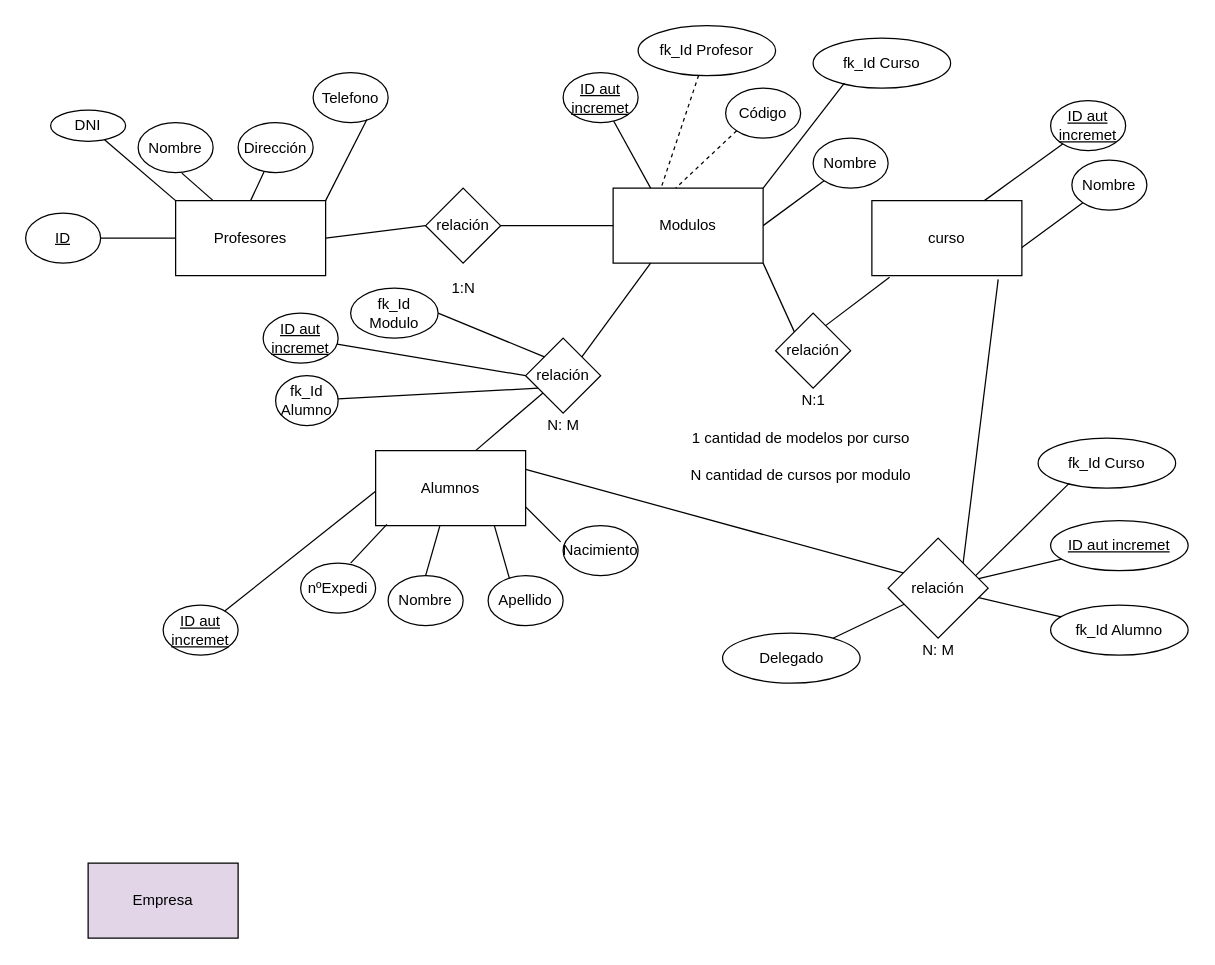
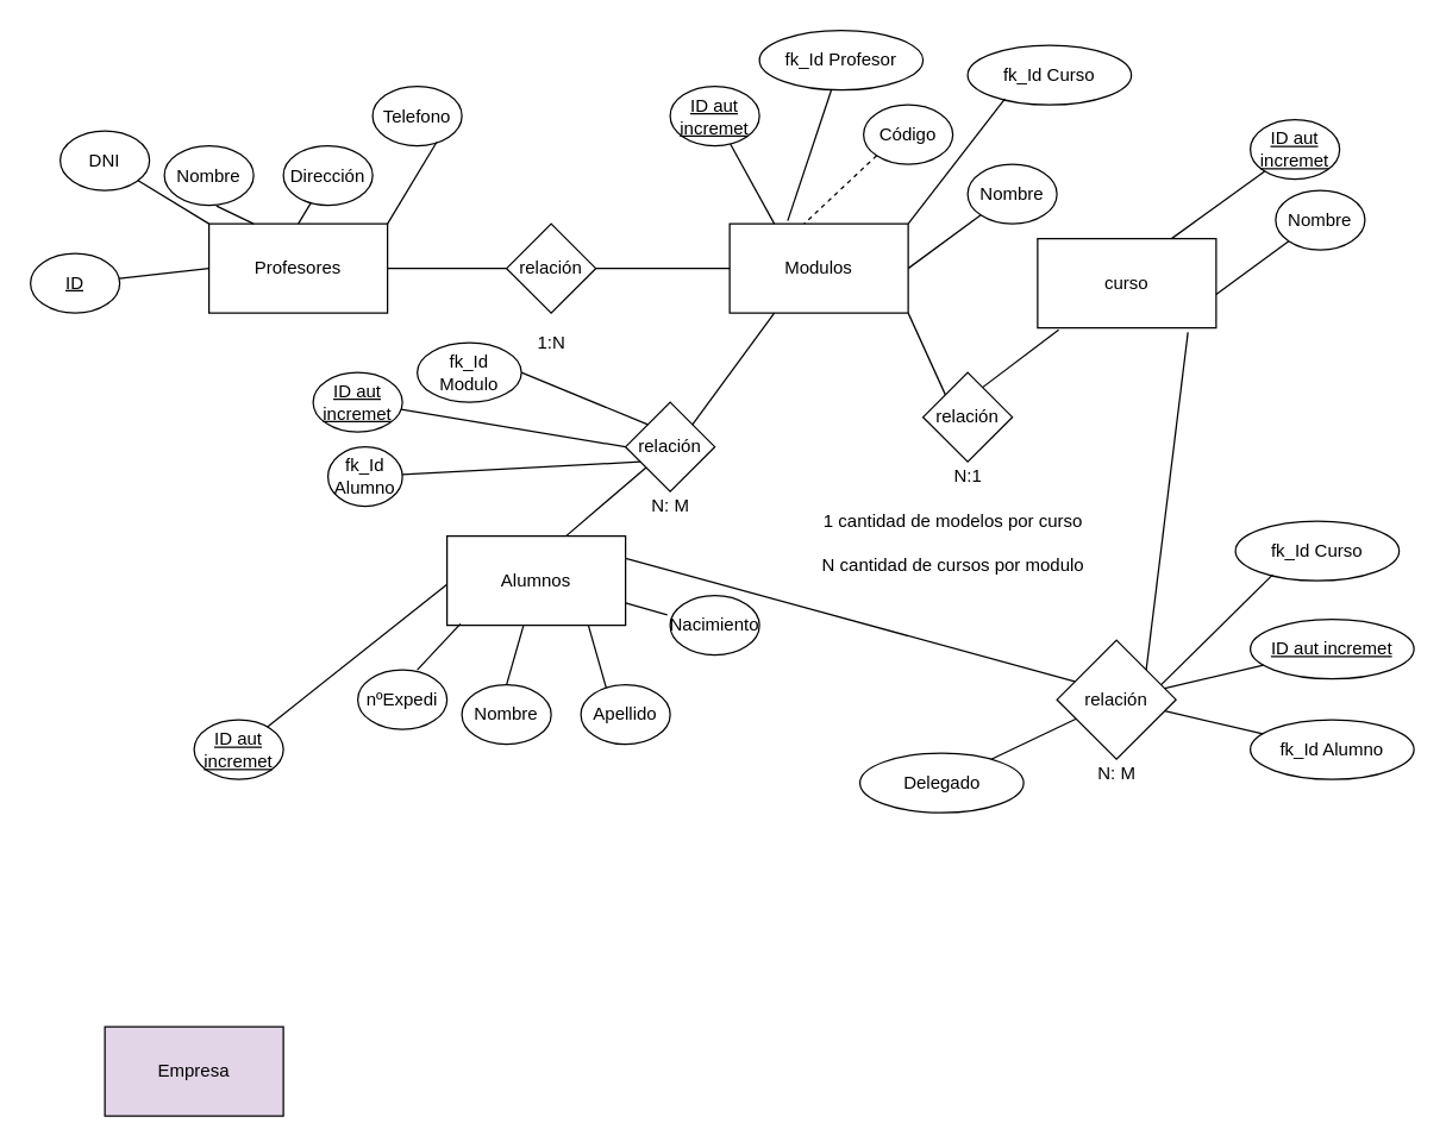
  <mxCell id="0" />
  <mxCell id="1" parent="0" />
- <mxCell id="2" value="Profesores" style="rounded=0;whiteSpace=wrap;html=1;" parent="1" vertex="1"><mxGeometry x="140" y="160" width="120" height="60" as="geometry" /></mxCell>
+ <mxCell id="2" value="Profesores" style="rounded=0;whiteSpace=wrap;html=1;" parent="1" vertex="1"><mxGeometry x="140" y="150" width="120" height="60" as="geometry" /></mxCell>
  <mxCell id="3" value="Modulos" style="rounded=0;whiteSpace=wrap;html=1;" parent="1" vertex="1"><mxGeometry x="490" y="150" width="120" height="60" as="geometry" /></mxCell>
  <mxCell id="4" value="Alumnos" style="rounded=0;whiteSpace=wrap;html=1;" parent="1" vertex="1"><mxGeometry x="300" y="360" width="120" height="60" as="geometry" /></mxCell>
  <mxCell id="5" value="relación" style="rhombus;whiteSpace=wrap;html=1;" parent="1" vertex="1"><mxGeometry x="340" y="150" width="60" height="60" as="geometry" /></mxCell>
  <mxCell id="6" value="" style="endArrow=none;html=1;rounded=0;exitX=1;exitY=0.5;exitDx=0;exitDy=0;entryX=0;entryY=0.5;entryDx=0;entryDy=0;" parent="1" source="2" target="5" edge="1"><mxGeometry width="50" height="50" relative="1" as="geometry"><mxPoint x="260" y="240" as="sourcePoint" /><mxPoint x="430" y="310" as="targetPoint" /></mxGeometry></mxCell>
  <mxCell id="7" value="" style="endArrow=none;html=1;rounded=0;exitX=1;exitY=0.5;exitDx=0;exitDy=0;entryX=0;entryY=0.5;entryDx=0;entryDy=0;" parent="1" source="5" target="3" edge="1"><mxGeometry width="50" height="50" relative="1" as="geometry"><mxPoint x="404" y="179.5" as="sourcePoint" /><mxPoint x="484" y="179.5" as="targetPoint" /></mxGeometry></mxCell>
  <mxCell id="8" value="relación" style="rhombus;whiteSpace=wrap;html=1;" parent="1" vertex="1"><mxGeometry x="420" y="270" width="60" height="60" as="geometry" /></mxCell>
  <mxCell id="9" value="" style="endArrow=none;html=1;rounded=0;" parent="1" target="8" edge="1"><mxGeometry width="50" height="50" relative="1" as="geometry"><mxPoint x="380" y="360" as="sourcePoint" /><mxPoint x="430" y="310" as="targetPoint" /></mxGeometry></mxCell>
  <mxCell id="10" value="" style="endArrow=none;html=1;rounded=0;entryX=0.25;entryY=1;entryDx=0;entryDy=0;exitX=1;exitY=0;exitDx=0;exitDy=0;" parent="1" source="8" target="3" edge="1"><mxGeometry width="50" height="50" relative="1" as="geometry"><mxPoint x="480" y="280" as="sourcePoint" /><mxPoint x="530" y="230" as="targetPoint" /></mxGeometry></mxCell>
  <mxCell id="11" value="nºExpedi" style="ellipse;whiteSpace=wrap;html=1;" parent="1" vertex="1"><mxGeometry x="240" y="450" width="60" height="40" as="geometry" /></mxCell>
  <mxCell id="12" value="Nombre" style="ellipse;whiteSpace=wrap;html=1;" parent="1" vertex="1"><mxGeometry x="310" y="460" width="60" height="40" as="geometry" /></mxCell>
  <mxCell id="13" value="Apellido" style="ellipse;whiteSpace=wrap;html=1;" parent="1" vertex="1"><mxGeometry x="390" y="460" width="60" height="40" as="geometry" /></mxCell>
- <mxCell id="14" value="Nacimiento" style="ellipse;whiteSpace=wrap;html=1;" parent="1" vertex="1"><mxGeometry x="450" y="420" width="60" height="40" as="geometry" /></mxCell>
+ <mxCell id="14" value="Nacimiento" style="ellipse;whiteSpace=wrap;html=1;" parent="1" vertex="1"><mxGeometry x="450" y="400" width="60" height="40" as="geometry" /></mxCell>
  <mxCell id="15" value="" style="endArrow=none;html=1;rounded=0;entryX=0.075;entryY=0.983;entryDx=0;entryDy=0;entryPerimeter=0;" parent="1" target="4" edge="1"><mxGeometry width="50" height="50" relative="1" as="geometry"><mxPoint x="280" y="450" as="sourcePoint" /><mxPoint x="310" y="410" as="targetPoint" /></mxGeometry></mxCell>
  <mxCell id="16" value="" style="endArrow=none;html=1;rounded=0;exitX=0.5;exitY=0;exitDx=0;exitDy=0;" parent="1" source="12" target="4" edge="1"><mxGeometry width="50" height="50" relative="1" as="geometry"><mxPoint x="290" y="460" as="sourcePoint" /><mxPoint x="320" y="420" as="targetPoint" /></mxGeometry></mxCell>
  <mxCell id="17" value="" style="endArrow=none;html=1;rounded=0;exitX=0.283;exitY=0.05;exitDx=0;exitDy=0;exitPerimeter=0;" parent="1" source="13" edge="1"><mxGeometry width="50" height="50" relative="1" as="geometry"><mxPoint x="345" y="470" as="sourcePoint" /><mxPoint x="395" y="420" as="targetPoint" /></mxGeometry></mxCell>
  <mxCell id="18" value="" style="endArrow=none;html=1;rounded=0;exitX=-0.033;exitY=0.325;exitDx=0;exitDy=0;exitPerimeter=0;entryX=1;entryY=0.75;entryDx=0;entryDy=0;" parent="1" source="14" target="4" edge="1"><mxGeometry width="50" height="50" relative="1" as="geometry"><mxPoint x="416.98" y="472" as="sourcePoint" /><mxPoint x="405" y="430" as="targetPoint" /></mxGeometry></mxCell>
  <mxCell id="19" value="Nombre" style="ellipse;whiteSpace=wrap;html=1;" parent="1" vertex="1"><mxGeometry x="650" y="110" width="60" height="40" as="geometry" /></mxCell>
  <mxCell id="20" value="Código" style="ellipse;whiteSpace=wrap;html=1;" parent="1" vertex="1"><mxGeometry x="580" y="70" width="60" height="40" as="geometry" /></mxCell>
  <mxCell id="21" value="" style="endArrow=none;html=1;rounded=0;exitX=0;exitY=1;exitDx=0;exitDy=0;entryX=1;entryY=0.5;entryDx=0;entryDy=0;" parent="1" source="19" target="3" edge="1"><mxGeometry width="50" height="50" relative="1" as="geometry"><mxPoint x="605" y="120" as="sourcePoint" /><mxPoint x="655" y="70" as="targetPoint" /></mxGeometry></mxCell>
  <mxCell id="22" value="" style="endArrow=none;html=1;rounded=0;exitX=0;exitY=1;exitDx=0;exitDy=0;entryX=0.417;entryY=0;entryDx=0;entryDy=0;entryPerimeter=0;dashed=1;" parent="1" source="20" target="3" edge="1"><mxGeometry width="50" height="50" relative="1" as="geometry"><mxPoint x="516.98" y="97" as="sourcePoint" /><mxPoint x="520" y="30" as="targetPoint" /></mxGeometry></mxCell>
- <mxCell id="23" value="DNI" style="ellipse;whiteSpace=wrap;html=1;" parent="1" vertex="1"><mxGeometry x="40" y="87.5" width="60" height="25" as="geometry" /></mxCell>
+ <mxCell id="23" value="DNI" style="ellipse;whiteSpace=wrap;html=1;" parent="1" vertex="1"><mxGeometry x="40" y="87.5" width="60" height="40" as="geometry" /></mxCell>
  <mxCell id="24" value="Nombre" style="ellipse;whiteSpace=wrap;html=1;" parent="1" vertex="1"><mxGeometry x="110" y="97.5" width="60" height="40" as="geometry" /></mxCell>
  <mxCell id="25" value="Dirección" style="ellipse;whiteSpace=wrap;html=1;" parent="1" vertex="1"><mxGeometry x="190" y="97.5" width="60" height="40" as="geometry" /></mxCell>
  <mxCell id="26" value="Telefono" style="ellipse;whiteSpace=wrap;html=1;" parent="1" vertex="1"><mxGeometry x="250" y="57.5" width="60" height="40" as="geometry" /></mxCell>
  <mxCell id="27" value="" style="endArrow=none;html=1;rounded=0;entryX=0;entryY=0;entryDx=0;entryDy=0;" parent="1" source="23" target="2" edge="1"><mxGeometry width="50" height="50" relative="1" as="geometry"><mxPoint x="70" y="130" as="sourcePoint" /><mxPoint x="109" y="56.48" as="targetPoint" /></mxGeometry></mxCell>
  <mxCell id="28" value="" style="endArrow=none;html=1;rounded=0;entryX=0.25;entryY=0;entryDx=0;entryDy=0;exitX=0.583;exitY=1.013;exitDx=0;exitDy=0;exitPerimeter=0;" parent="1" source="24" target="2" edge="1"><mxGeometry width="50" height="50" relative="1" as="geometry"><mxPoint x="160" y="130" as="sourcePoint" /><mxPoint x="151.429" y="57.5" as="targetPoint" /></mxGeometry></mxCell>
  <mxCell id="29" value="" style="endArrow=none;html=1;rounded=0;entryX=0.5;entryY=0;entryDx=0;entryDy=0;" parent="1" source="25" target="2" edge="1"><mxGeometry width="50" height="50" relative="1" as="geometry"><mxPoint x="145" y="107.5" as="sourcePoint" /><mxPoint x="195" y="57.5" as="targetPoint" /></mxGeometry></mxCell>
  <mxCell id="30" value="" style="endArrow=none;html=1;rounded=0;exitX=0.717;exitY=0.941;exitDx=0;exitDy=0;exitPerimeter=0;entryX=1;entryY=0;entryDx=0;entryDy=0;" parent="1" source="26" target="2" edge="1"><mxGeometry width="50" height="50" relative="1" as="geometry"><mxPoint x="216.98" y="109.5" as="sourcePoint" /><mxPoint x="220" y="42.5" as="targetPoint" /></mxGeometry></mxCell>
  <mxCell id="31" value="&lt;u&gt;ID&lt;/u&gt;" style="ellipse;whiteSpace=wrap;html=1;" parent="1" vertex="1"><mxGeometry x="20" y="170" width="60" height="40" as="geometry" /></mxCell>
  <mxCell id="32" value="" style="endArrow=none;html=1;rounded=0;entryX=0;entryY=0.5;entryDx=0;entryDy=0;" parent="1" source="31" target="2" edge="1"><mxGeometry width="50" height="50" relative="1" as="geometry"><mxPoint x="70" y="192.5" as="sourcePoint" /><mxPoint x="140" y="212.5" as="targetPoint" /></mxGeometry></mxCell>
  <mxCell id="33" value="curso" style="rounded=0;whiteSpace=wrap;html=1;" parent="1" vertex="1"><mxGeometry x="697" y="160" width="120" height="60" as="geometry" /></mxCell>
  <mxCell id="34" value="relación" style="rhombus;whiteSpace=wrap;html=1;" parent="1" vertex="1"><mxGeometry x="620" y="250" width="60" height="60" as="geometry" /></mxCell>
  <mxCell id="35" value="" style="endArrow=none;html=1;rounded=0;entryX=0;entryY=0;entryDx=0;entryDy=0;exitX=1;exitY=1;exitDx=0;exitDy=0;" parent="1" source="3" target="34" edge="1"><mxGeometry width="50" height="50" relative="1" as="geometry"><mxPoint x="360" y="320" as="sourcePoint" /><mxPoint x="410" y="270" as="targetPoint" /></mxGeometry></mxCell>
  <mxCell id="36" value="" style="endArrow=none;html=1;rounded=0;exitX=0.118;exitY=1.022;exitDx=0;exitDy=0;exitPerimeter=0;" parent="1" source="33" edge="1"><mxGeometry width="50" height="50" relative="1" as="geometry"><mxPoint x="620" y="220" as="sourcePoint" /><mxPoint x="660" y="260" as="targetPoint" /></mxGeometry></mxCell>
  <mxCell id="37" value="&lt;u&gt;ID aut incremet&lt;/u&gt;" style="ellipse;whiteSpace=wrap;html=1;" parent="1" vertex="1"><mxGeometry x="840" y="80" width="60" height="40" as="geometry" /></mxCell>
  <mxCell id="38" value="" style="endArrow=none;html=1;rounded=0;entryX=0.75;entryY=0;entryDx=0;entryDy=0;" parent="1" source="37" target="33" edge="1"><mxGeometry width="50" height="50" relative="1" as="geometry"><mxPoint x="800" y="282.5" as="sourcePoint" /><mxPoint x="870" y="270" as="targetPoint" /></mxGeometry></mxCell>
  <mxCell id="39" value="Nombre" style="ellipse;whiteSpace=wrap;html=1;" parent="1" vertex="1"><mxGeometry x="857" y="127.5" width="60" height="40" as="geometry" /></mxCell>
  <mxCell id="40" value="" style="endArrow=none;html=1;rounded=0;exitX=0;exitY=1;exitDx=0;exitDy=0;entryX=1;entryY=0.5;entryDx=0;entryDy=0;" parent="1" source="39" edge="1"><mxGeometry width="50" height="50" relative="1" as="geometry"><mxPoint x="812" y="137.5" as="sourcePoint" /><mxPoint x="817" y="197.5" as="targetPoint" /></mxGeometry></mxCell>
  <mxCell id="41" value="&lt;u&gt;ID aut incremet&lt;/u&gt;" style="ellipse;whiteSpace=wrap;html=1;" parent="1" vertex="1"><mxGeometry x="450" y="57.5" width="60" height="40" as="geometry" /></mxCell>
  <mxCell id="42" value="" style="endArrow=none;html=1;rounded=0;entryX=0.25;entryY=0;entryDx=0;entryDy=0;" parent="1" source="41" target="3" edge="1"><mxGeometry width="50" height="50" relative="1" as="geometry"><mxPoint x="500" y="80" as="sourcePoint" /><mxPoint x="570" y="67.5" as="targetPoint" /></mxGeometry></mxCell>
  <mxCell id="43" value="&lt;u&gt;ID aut incremet&lt;/u&gt;" style="ellipse;whiteSpace=wrap;html=1;" parent="1" vertex="1"><mxGeometry x="130" y="483.59" width="60" height="40" as="geometry" /></mxCell>
  <mxCell id="44" value="" style="endArrow=none;html=1;rounded=0;entryX=0.25;entryY=0;entryDx=0;entryDy=0;" parent="1" source="43" edge="1"><mxGeometry width="50" height="50" relative="1" as="geometry"><mxPoint x="280" y="322.5" as="sourcePoint" /><mxPoint x="300" y="392.5" as="targetPoint" /></mxGeometry></mxCell>
  <mxCell id="45" value="N:1" style="text;html=1;align=center;verticalAlign=middle;resizable=0;points=[];autosize=1;strokeColor=none;fillColor=none;" parent="1" vertex="1"><mxGeometry x="635" y="310" width="30" height="20" as="geometry" /></mxCell>
  <mxCell id="46" value="1 cantidad de modelos por curso" style="text;html=1;align=center;verticalAlign=middle;resizable=0;points=[];autosize=1;strokeColor=none;fillColor=none;" parent="1" vertex="1"><mxGeometry x="545" y="340" width="190" height="20" as="geometry" /></mxCell>
  <mxCell id="47" value="N cantidad de cursos por modulo" style="text;html=1;align=center;verticalAlign=middle;resizable=0;points=[];autosize=1;strokeColor=none;fillColor=none;" parent="1" vertex="1"><mxGeometry x="545" y="370" width="190" height="20" as="geometry" /></mxCell>
  <mxCell id="48" value="" style="endArrow=none;html=1;rounded=0;exitX=1;exitY=0.25;exitDx=0;exitDy=0;" parent="1" source="4" edge="1"><mxGeometry width="50" height="50" relative="1" as="geometry"><mxPoint x="480" y="350" as="sourcePoint" /><mxPoint x="730" y="460" as="targetPoint" /></mxGeometry></mxCell>
  <mxCell id="49" value="relación" style="rhombus;whiteSpace=wrap;html=1;" parent="1" vertex="1"><mxGeometry x="710" y="430" width="80" height="80" as="geometry" /></mxCell>
  <mxCell id="50" value="" style="endArrow=none;html=1;rounded=0;entryX=0.842;entryY=1.05;entryDx=0;entryDy=0;entryPerimeter=0;exitX=1;exitY=0;exitDx=0;exitDy=0;" parent="1" source="49" target="33" edge="1"><mxGeometry width="50" height="50" relative="1" as="geometry"><mxPoint x="480" y="350" as="sourcePoint" /><mxPoint x="530" y="300" as="targetPoint" /></mxGeometry></mxCell>
  <mxCell id="51" value="N: M" style="text;html=1;align=center;verticalAlign=middle;resizable=0;points=[];autosize=1;strokeColor=none;fillColor=none;" parent="1" vertex="1"><mxGeometry x="730" y="510" width="40" height="20" as="geometry" /></mxCell>
  <mxCell id="52" value="N: M" style="text;html=1;align=center;verticalAlign=middle;resizable=0;points=[];autosize=1;strokeColor=none;fillColor=none;" parent="1" vertex="1"><mxGeometry x="430" y="330" width="40" height="20" as="geometry" /></mxCell>
  <mxCell id="53" value="1:N" style="text;html=1;align=center;verticalAlign=middle;resizable=0;points=[];autosize=1;strokeColor=none;fillColor=none;" parent="1" vertex="1"><mxGeometry x="355" y="220" width="30" height="20" as="geometry" /></mxCell>
  <mxCell id="54" value="fk_Id Profesor" style="ellipse;whiteSpace=wrap;html=1;" parent="1" vertex="1"><mxGeometry x="510" width="110" height="40" as="geometry" y="20" /></mxCell>
- <mxCell id="55" value="" style="endArrow=none;html=1;rounded=0;exitX=0.325;exitY=-0.033;exitDx=0;exitDy=0;exitPerimeter=0;dashed=1;" parent="1" source="3" target="54" edge="1"><mxGeometry width="50" height="50" relative="1" as="geometry"><mxPoint x="480" y="350" as="sourcePoint" /><mxPoint x="530" y="300" as="targetPoint" /></mxGeometry></mxCell>
+ <mxCell id="55" value="" style="endArrow=none;html=1;rounded=0;exitX=0.325;exitY=-0.033;exitDx=0;exitDy=0;exitPerimeter=0;" parent="1" source="3" target="54" edge="1"><mxGeometry width="50" height="50" relative="1" as="geometry"><mxPoint x="480" y="350" as="sourcePoint" /><mxPoint x="530" y="300" as="targetPoint" /></mxGeometry></mxCell>
  <mxCell id="56" value="fk_Id Curso" style="ellipse;whiteSpace=wrap;html=1;" parent="1" vertex="1"><mxGeometry x="650" y="30" width="110" height="40" as="geometry" /></mxCell>
  <mxCell id="57" value="" style="endArrow=none;html=1;rounded=0;entryX=0.227;entryY=0.9;entryDx=0;entryDy=0;entryPerimeter=0;exitX=1;exitY=0;exitDx=0;exitDy=0;" parent="1" source="3" target="56" edge="1"><mxGeometry width="50" height="50" relative="1" as="geometry"><mxPoint x="480" y="350" as="sourcePoint" /><mxPoint x="530" y="300" as="targetPoint" /></mxGeometry></mxCell>
  <mxCell id="58" value="&lt;u&gt;ID aut incremet&lt;/u&gt;" style="ellipse;whiteSpace=wrap;html=1;" parent="1" vertex="1"><mxGeometry x="840" y="415.99" width="110" height="40" as="geometry" /></mxCell>
  <mxCell id="59" value="" style="endArrow=none;html=1;rounded=0;" parent="1" source="49" target="58" edge="1"><mxGeometry width="50" height="50" relative="1" as="geometry"><mxPoint x="859" y="544.01" as="sourcePoint" /><mxPoint x="860" y="695.99" as="targetPoint" /></mxGeometry></mxCell>
  <mxCell id="60" value="fk_Id Alumno" style="ellipse;whiteSpace=wrap;html=1;" parent="1" vertex="1"><mxGeometry x="840" y="483.59" width="110" height="40" as="geometry" /></mxCell>
  <mxCell id="61" value="" style="endArrow=none;html=1;rounded=0;" parent="1" source="49" target="60" edge="1"><mxGeometry width="50" height="50" relative="1" as="geometry"><mxPoint x="782.4" y="530" as="sourcePoint" /><mxPoint x="860" y="763.59" as="targetPoint" /></mxGeometry></mxCell>
  <mxCell id="62" value="fk_Id Curso" style="ellipse;whiteSpace=wrap;html=1;" parent="1" vertex="1"><mxGeometry x="830" y="350" width="110" height="40" as="geometry" /></mxCell>
  <mxCell id="63" value="" style="endArrow=none;html=1;rounded=0;entryX=0.227;entryY=0.9;entryDx=0;entryDy=0;entryPerimeter=0;" parent="1" target="62" edge="1"><mxGeometry width="50" height="50" relative="1" as="geometry"><mxPoint x="780" y="460" as="sourcePoint" /><mxPoint x="710" y="620" as="targetPoint" /></mxGeometry></mxCell>
  <mxCell id="64" value="&lt;u&gt;ID aut incremet&lt;/u&gt;" style="ellipse;whiteSpace=wrap;html=1;" parent="1" vertex="1"><mxGeometry x="210" y="250" width="60" height="40" as="geometry" /></mxCell>
  <mxCell id="65" value="" style="endArrow=none;html=1;rounded=0;exitX=0;exitY=0.5;exitDx=0;exitDy=0;" parent="1" source="8" target="64" edge="1"><mxGeometry width="50" height="50" relative="1" as="geometry"><mxPoint x="42.4" y="354.8" as="sourcePoint" /><mxPoint x="120" y="588.39" as="targetPoint" /></mxGeometry></mxCell>
  <mxCell id="66" value="fk_Id Alumno" style="ellipse;whiteSpace=wrap;html=1;" parent="1" vertex="1"><mxGeometry x="220" y="300" width="50" height="40" as="geometry" /></mxCell>
  <mxCell id="67" value="" style="endArrow=none;html=1;rounded=0;" parent="1" target="66" edge="1"><mxGeometry width="50" height="50" relative="1" as="geometry"><mxPoint x="430" y="310" as="sourcePoint" /><mxPoint x="120" y="655.99" as="targetPoint" /></mxGeometry></mxCell>
  <mxCell id="68" value="fk_Id Modulo" style="ellipse;whiteSpace=wrap;html=1;" parent="1" vertex="1"><mxGeometry x="280" y="230" width="70" height="40" as="geometry" /></mxCell>
  <mxCell id="69" value="" style="endArrow=none;html=1;rounded=0;entryX=1;entryY=0.5;entryDx=0;entryDy=0;exitX=0;exitY=0;exitDx=0;exitDy=0;" parent="1" source="8" target="68" edge="1"><mxGeometry width="50" height="50" relative="1" as="geometry"><mxPoint x="40" y="352.4" as="sourcePoint" /><mxPoint x="-30" y="512.4" as="targetPoint" /></mxGeometry></mxCell>
  <mxCell id="70" style="edgeStyle=none;rounded=0;orthogonalLoop=1;jettySize=auto;html=1;exitX=0;exitY=0.5;exitDx=0;exitDy=0;" parent="1" source="64" target="64" edge="1"><mxGeometry relative="1" as="geometry" /></mxCell>
  <mxCell id="71" value="Delegado" style="ellipse;whiteSpace=wrap;html=1;" parent="1" vertex="1"><mxGeometry x="577.57" y="506.02" width="110" height="40" as="geometry" /></mxCell>
  <mxCell id="72" value="" style="endArrow=none;html=1;rounded=0;" parent="1" source="49" target="71" edge="1"><mxGeometry width="50" height="50" relative="1" as="geometry"><mxPoint x="519.996" y="500.004" as="sourcePoint" /><mxPoint x="597.57" y="786.02" as="targetPoint" /></mxGeometry></mxCell>
  <mxCell id="73" value="Empresa" style="rounded=0;whiteSpace=wrap;html=1;fillColor=#e1d5e7;" vertex="1" parent="1"><mxGeometry x="70" y="690" width="120" height="60" as="geometry" /></mxCell>
